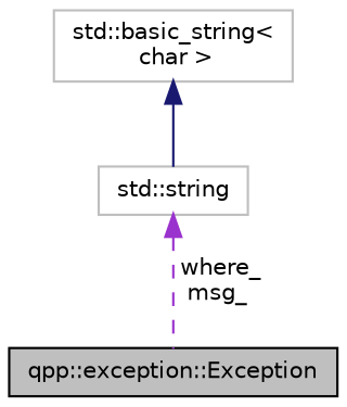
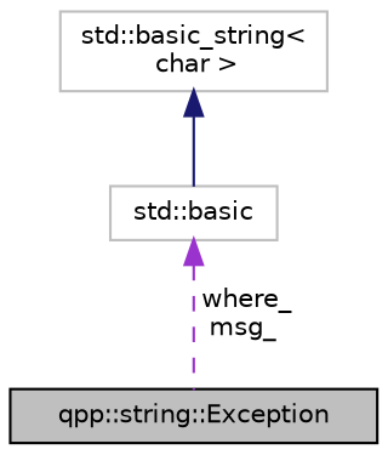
  digraph {
    node [color=grey75 fillcolor=white fontname=Helvetica fontsize=10 shape=record style=filled]
    edge [dir=back fontname=Helvetica fontsize=10 labelfontname=Helvetica labelfontsize=10]
-   n1 [color=black fillcolor=grey75 fontcolor=black height=0.2 label="qpp::exception::Exception" width=0.4]
-   n2 [height=0.2 label="std::string" width=0.4]
+   n1 [color=black fillcolor=grey75 fontcolor=black height=0.2 label="qpp::string::Exception" width=0.4]
+   n2 [height=0.2 label="std::basic" width=0.4]
    n3 [height=0.2 label="std::basic_string\<\l char \>" width=0.4]
    n2 -> n1 [color=darkorchid3 label=" where_\nmsg_" style=dashed]
    n3 -> n2 [color=midnightblue style=solid]
  }
